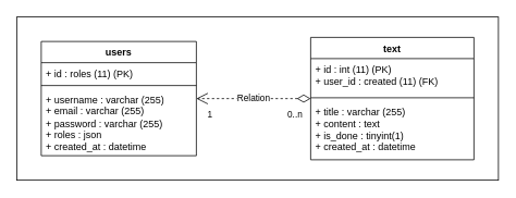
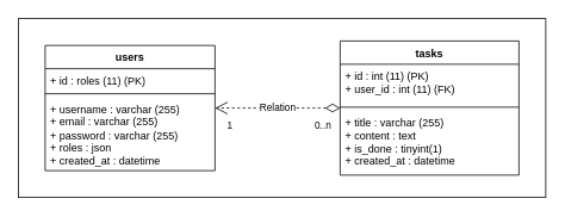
  <mxCell id="0" />
  <mxCell id="1" parent="0" />
  <mxCell id="2" value="" style="rounded=0;whiteSpace=wrap;html=1;movable=1;resizable=1;rotatable=1;deletable=1;editable=1;locked=0;connectable=1;labelBackgroundColor=none;" vertex="1" parent="1"><mxGeometry x="20" y="20" width="590" height="200" as="geometry" /></mxCell>
  <mxCell id="3" value="users" style="swimlane;fontStyle=1;align=center;verticalAlign=top;childLayout=stackLayout;horizontal=1;startSize=26;horizontalStack=0;resizeParent=1;resizeParentMax=0;resizeLast=0;collapsible=1;marginBottom=0;whiteSpace=wrap;html=1;" parent="1" vertex="1"><mxGeometry x="50" y="50" width="190" height="140" as="geometry"><mxRectangle x="340" y="440" width="80" height="30" as="alternateBounds" /></mxGeometry></mxCell>
  <mxCell id="4" value="&lt;div&gt;+ id : roles (11) (PK)&lt;/div&gt;" style="text;strokeColor=none;fillColor=none;align=left;verticalAlign=top;spacingLeft=4;spacingRight=4;overflow=hidden;rotatable=0;points=[[0,0.5],[1,0.5]];portConstraint=eastwest;whiteSpace=wrap;html=1;" parent="3" vertex="1"><mxGeometry y="26" width="190" height="24" as="geometry" /></mxCell>
  <mxCell id="5" value="" style="line;strokeWidth=1;fillColor=none;align=left;verticalAlign=middle;spacingTop=-1;spacingLeft=3;spacingRight=3;rotatable=0;labelPosition=right;points=[];portConstraint=eastwest;strokeColor=inherit;" parent="3" vertex="1"><mxGeometry y="50" width="190" height="8" as="geometry" /></mxCell>
  <mxCell id="6" value="&lt;div&gt;+ username : varchar (255)&lt;br&gt;&lt;/div&gt;&lt;div&gt;+ email : varchar (255)&lt;/div&gt;&lt;div&gt;+ password : varchar (255)&lt;/div&gt;&lt;div&gt;+ roles : json&lt;/div&gt;&lt;div&gt;+ created_at : datetime&lt;/div&gt;" style="text;strokeColor=none;fillColor=none;align=left;verticalAlign=top;spacingLeft=4;spacingRight=4;overflow=hidden;rotatable=0;points=[[0,0.5],[1,0.5]];portConstraint=eastwest;whiteSpace=wrap;html=1;" parent="3" vertex="1"><mxGeometry y="58" width="190" height="82" as="geometry" /></mxCell>
- <mxCell id="7" value="text" style="swimlane;fontStyle=1;align=center;verticalAlign=top;childLayout=stackLayout;horizontal=1;startSize=26;horizontalStack=0;resizeParent=1;resizeParentMax=0;resizeLast=0;collapsible=1;marginBottom=0;whiteSpace=wrap;html=1;" parent="1" vertex="1"><mxGeometry x="380" y="45" width="200" height="150" as="geometry"><mxRectangle x="340" y="440" width="80" height="30" as="alternateBounds" /></mxGeometry></mxCell>
- <mxCell id="8" value="+ id : int (11) (PK)&lt;br&gt;+ user_id : created (11) (FK)" style="text;strokeColor=none;fillColor=none;align=left;verticalAlign=top;spacingLeft=4;spacingRight=4;overflow=hidden;rotatable=0;points=[[0,0.5],[1,0.5]];portConstraint=eastwest;whiteSpace=wrap;html=1;" parent="7" vertex="1"><mxGeometry y="26" width="200" height="44" as="geometry" /></mxCell>
+ <mxCell id="7" value="tasks" style="swimlane;fontStyle=1;align=center;verticalAlign=top;childLayout=stackLayout;horizontal=1;startSize=26;horizontalStack=0;resizeParent=1;resizeParentMax=0;resizeLast=0;collapsible=1;marginBottom=0;whiteSpace=wrap;html=1;" parent="1" vertex="1"><mxGeometry x="380" y="45" width="200" height="150" as="geometry"><mxRectangle x="340" y="440" width="80" height="30" as="alternateBounds" /></mxGeometry></mxCell>
+ <mxCell id="8" value="+ id : int (11) (PK)&lt;br&gt;+ user_id : int (11) (FK)" style="text;strokeColor=none;fillColor=none;align=left;verticalAlign=top;spacingLeft=4;spacingRight=4;overflow=hidden;rotatable=0;points=[[0,0.5],[1,0.5]];portConstraint=eastwest;whiteSpace=wrap;html=1;" parent="7" vertex="1"><mxGeometry y="26" width="200" height="44" as="geometry" /></mxCell>
  <mxCell id="9" value="" style="line;strokeWidth=1;fillColor=none;align=left;verticalAlign=middle;spacingTop=-1;spacingLeft=3;spacingRight=3;rotatable=0;labelPosition=right;points=[];portConstraint=eastwest;strokeColor=inherit;" parent="7" vertex="1"><mxGeometry y="70" width="200" height="8" as="geometry" /></mxCell>
  <mxCell id="10" value="&lt;div&gt;+ title : varchar (255)&lt;br&gt;&lt;/div&gt;&lt;div&gt;+ content : text&lt;br&gt;&lt;/div&gt;&lt;div&gt;+ is_done : tinyint(1)&lt;br&gt;&lt;/div&gt;&lt;div&gt;+ created_at : datetime&lt;br&gt;&lt;/div&gt;" style="text;strokeColor=none;fillColor=none;align=left;verticalAlign=top;spacingLeft=4;spacingRight=4;overflow=hidden;rotatable=0;points=[[0,0.5],[1,0.5]];portConstraint=eastwest;whiteSpace=wrap;html=1;" parent="7" vertex="1"><mxGeometry y="78" width="200" height="72" as="geometry" /></mxCell>
  <mxCell id="11" value="Relation" style="endArrow=open;html=1;endSize=12;startArrow=diamondThin;startSize=14;startFill=0;edgeStyle=orthogonalEdgeStyle;rounded=0;dashed=1;" parent="1" source="7" target="3" edge="1"><mxGeometry relative="1" as="geometry"><mxPoint x="120" y="607" as="sourcePoint" /><mxPoint x="280" y="607" as="targetPoint" /></mxGeometry></mxCell>
  <mxCell id="12" value="0..n" style="edgeLabel;resizable=0;html=1;align=left;verticalAlign=top;" parent="11" connectable="0" vertex="1"><mxGeometry x="-1" relative="1" as="geometry"><mxPoint x="-30" y="7" as="offset" /></mxGeometry></mxCell>
  <mxCell id="13" value="1" style="edgeLabel;resizable=0;html=1;align=right;verticalAlign=top;" parent="11" connectable="0" vertex="1"><mxGeometry x="1" relative="1" as="geometry"><mxPoint x="20" y="7" as="offset" /></mxGeometry></mxCell>
